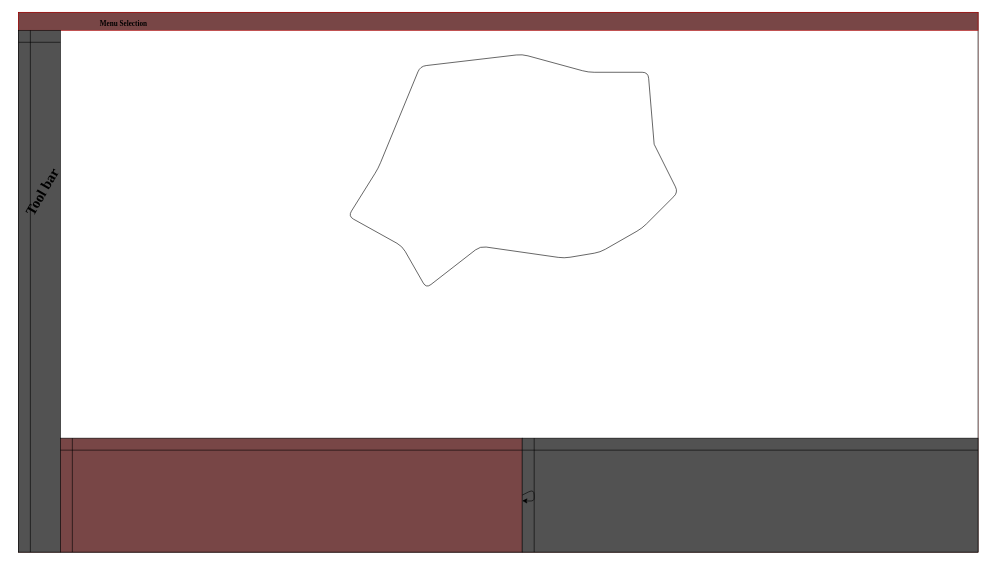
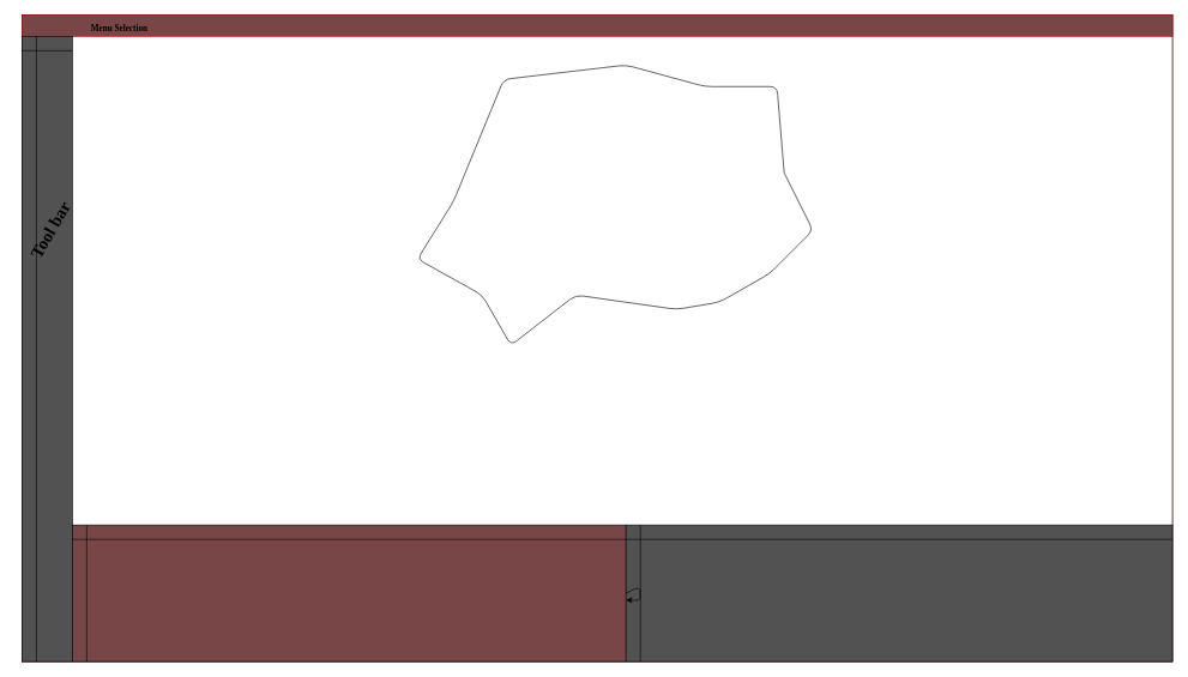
  <mxCell id="0" />
  <mxCell id="1" parent="0" />
  <mxCell id="2" value="" style="group;glass=0;fillColor=#F7A1A1;strokeColor=#b85450;container=0;" parent="1" vertex="1" connectable="0"><mxGeometry x="30" width="1600" height="900" as="geometry" y="20" /></mxCell>
  <mxCell id="3" value="" style="rounded=0;whiteSpace=wrap;html=1;" parent="1" vertex="1"><mxGeometry x="30" width="1600" height="900" as="geometry" y="20" /></mxCell>
  <mxCell id="4" value="" style="rounded=0;whiteSpace=wrap;html=1;fillColor=#784646;fontColor=#ffffff;strokeColor=#B20000;" parent="1" vertex="1"><mxGeometry x="30" width="1600" height="30" as="geometry" y="20" /></mxCell>
  <mxCell id="5" value="" style="shape=internalStorage;whiteSpace=wrap;html=1;backgroundOutline=1;fillColor=#525252;" parent="1" vertex="1"><mxGeometry x="30" y="50" width="70" height="870" as="geometry" /></mxCell>
  <mxCell id="6" value="" style="shape=internalStorage;whiteSpace=wrap;html=1;backgroundOutline=1;fillColor=#784646;" parent="1" vertex="1"><mxGeometry y="730" width="770" height="190" as="geometry" x="100" /></mxCell>
  <mxCell id="7" value="" style="shape=internalStorage;whiteSpace=wrap;html=1;backgroundOutline=1;fillColor=#525252;" parent="1" vertex="1"><mxGeometry x="870" y="730" width="760" height="190" as="geometry" /></mxCell>
- <mxCell id="8" value="&lt;font face=&quot;Comfortaa&quot;&gt;&lt;span style=&quot;font-size: 12px&quot;&gt;Menu Selection&lt;/span&gt;&lt;/font&gt;" style="text;strokeColor=none;fillColor=none;html=1;fontSize=24;fontStyle=1;verticalAlign=middle;align=center;glass=0;" parent="1" vertex="1"><mxGeometry x="120" y="25" width="170" height="20" as="geometry" /></mxCell>
+ <mxCell id="8" value="&lt;font face=&quot;Comfortaa&quot;&gt;&lt;span style=&quot;font-size: 12px&quot;&gt;Menu Selection&lt;/span&gt;&lt;/font&gt;" style="text;strokeColor=none;fillColor=none;html=1;fontSize=24;fontStyle=1;verticalAlign=middle;align=center;glass=0;" parent="1" vertex="1"><mxGeometry x="80" y="25" width="170" height="20" as="geometry" /></mxCell>
  <mxCell id="9" value="Tool bar" style="text;strokeColor=none;fillColor=none;html=1;fontSize=24;fontStyle=1;verticalAlign=middle;align=center;glass=0;fontFamily=Comfortaa;fontSource=https%3A%2F%2Ffonts.googleapis.com%2Fcss%3Ffamily%3DComfortaa;rotation=-60;" parent="1" vertex="1"><mxGeometry x="20" y="300" width="100" height="40" as="geometry" /></mxCell>
  <mxCell id="10" style="edgeStyle=none;html=1;exitX=1;exitY=0.5;exitDx=0;exitDy=0;fontFamily=Comfortaa;fontSource=https%3A%2F%2Ffonts.googleapis.com%2Fcss%3Ffamily%3DComfortaa;fontSize=12;" parent="1" source="6" target="6" edge="1"><mxGeometry relative="1" as="geometry" /></mxCell>
  <mxCell id="11" value="" style="endArrow=none;html=1;" parent="1" edge="1"><mxGeometry width="50" height="50" relative="1" as="geometry"><mxPoint x="1090" y="240" as="sourcePoint" /><mxPoint x="1090" y="240" as="targetPoint" /><Array as="points"><mxPoint x="1130" y="320" /><mxPoint x="1070" y="380" /><mxPoint x="1000" y="420" /><mxPoint x="940" y="430" /><mxPoint x="800" y="410" /><mxPoint x="710" y="480" /><mxPoint x="670" y="410" /><mxPoint x="580" y="360" /><mxPoint x="630" y="280" /><mxPoint x="700" y="110" /><mxPoint x="870" y="90" /><mxPoint x="980" y="120" /><mxPoint x="1080" y="120" /></Array></mxGeometry></mxCell>
